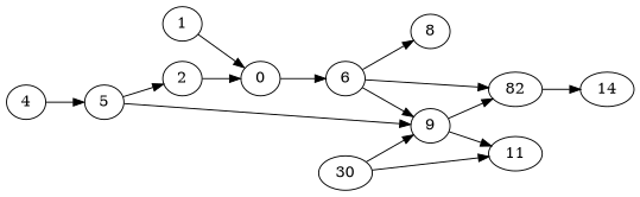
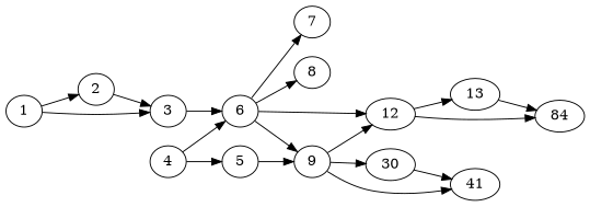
  digraph {
    rankdir=LR
    splines=true
    node [shape=ellipse]
    n1 [height=0.3 label=1 width=0.3]
    n2 [height=0.3 label=2 width=0.3]
-   n3 [height=0.3 label=0 width=0.3]
+   n3 [height=0.3 label=3 width=0.3]
    n4 [height=0.3 label=6 width=0.3]
+   n5 [height=0.3 label=7 width=0.3]
    n6 [height=0.3 label=8 width=0.3]
    n7 [height=0.3 label=9 width=0.3]
-   n8 [height=0.3 label=82 width=0.3]
+   n8 [height=0.3 label=12 width=0.3]
    n9 [height=0.3 label=4 width=0.3]
    n10 [height=0.3 label=5 width=0.3]
    n11 [height=0.3 label=30 width=0.3]
-   n12 [height=0.3 label=11 width=0.3]
-   n14 [height=0.3 label=14 width=0.3]
-   n10 -> n2
+   n12 [height=0.3 label=41 width=0.3]
+   n13 [height=0.3 label=13 width=0.3]
+   n14 [height=0.3 label=84 width=0.3]
+   n1 -> n2
    n1 -> n3
    n2 -> n3
    n3 -> n4
+   n4 -> n5
    n4 -> n6
    n4 -> n7
    n4 -> n8
    n7 -> n8
-   n11 -> n7
+   n7 -> n11
    n7 -> n12
+   n8 -> n13
    n8 -> n14
+   n9 -> n4
    n9 -> n10
    n10 -> n7
    n11 -> n12
+   n13 -> n14
  }
